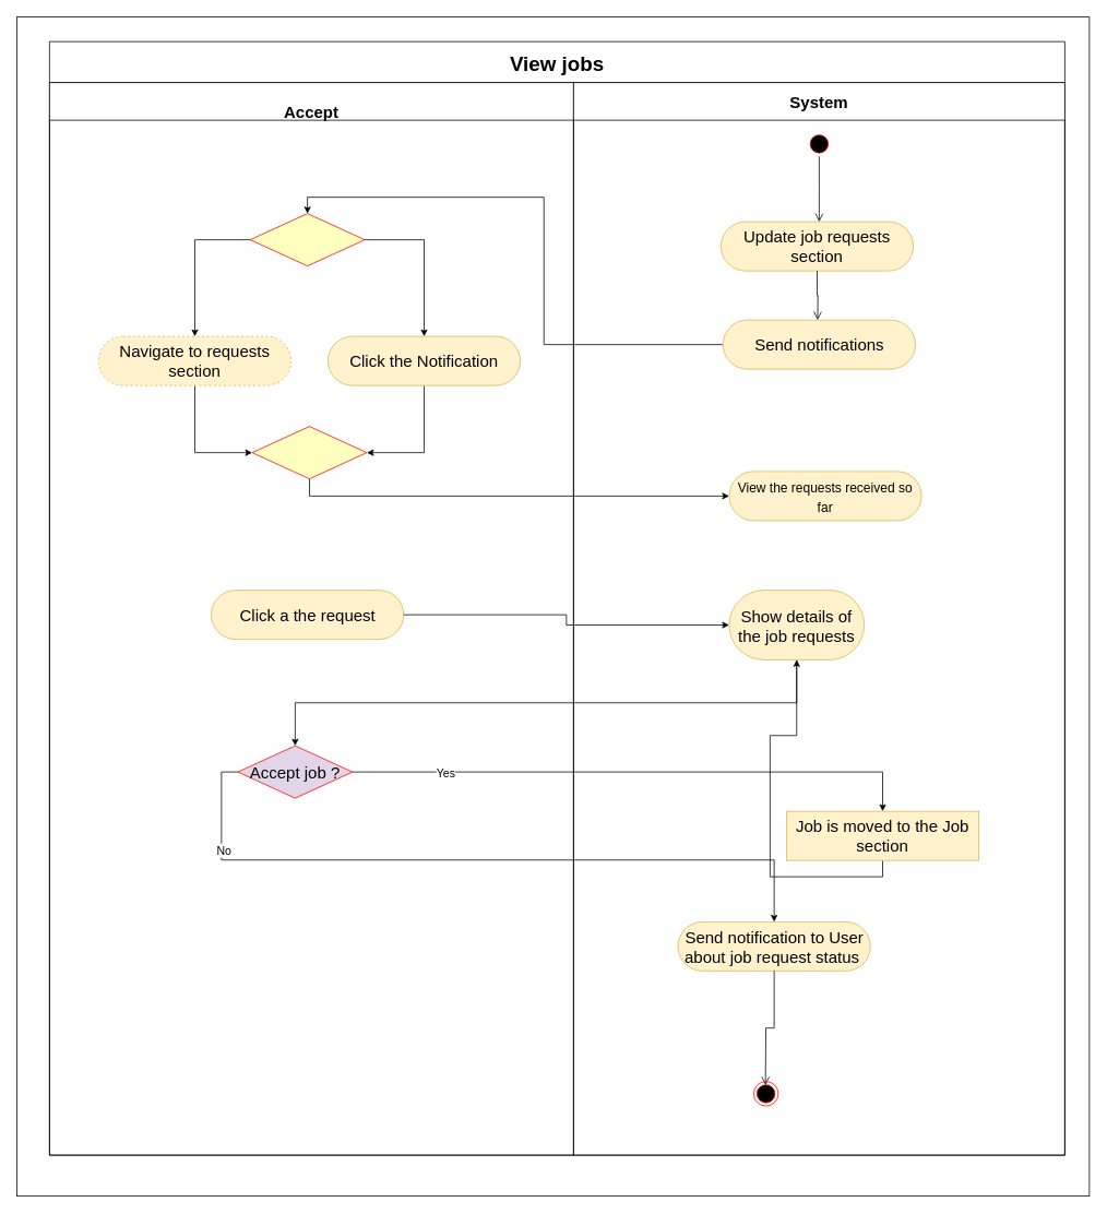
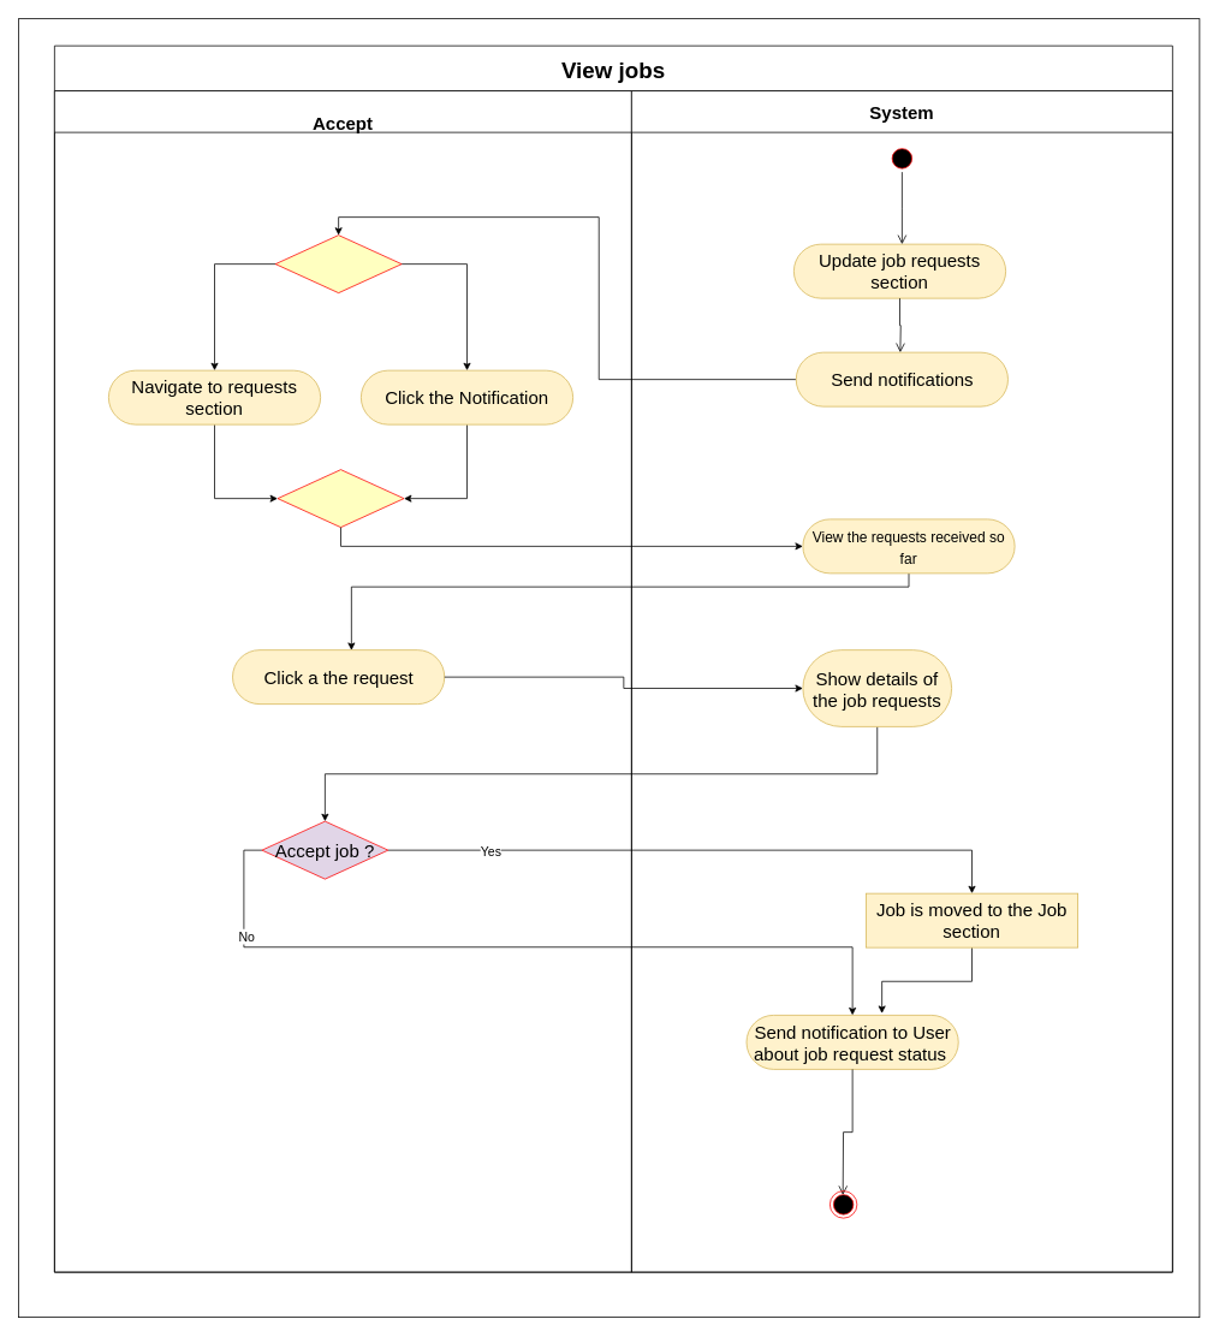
  <mxCell id="0" />
  <mxCell id="1" parent="0" />
  <mxCell id="2" value="View jobs" style="swimlane;childLayout=stackLayout;resizeParent=1;resizeParentMax=0;startSize=50;fontSize=25;swimlaneFillColor=none;fillColor=default;" vertex="1" parent="1"><mxGeometry x="60" width="1240" height="1360" as="geometry" y="50" /></mxCell>
  <mxCell id="3" value="&#10;Accept" style="swimlane;startSize=46;fontSize=20;" vertex="1" parent="2"><mxGeometry y="50" width="640" height="1310" as="geometry"><mxRectangle y="36" width="50" height="1234" as="alternateBounds" /></mxGeometry></mxCell>
  <mxCell id="4" style="edgeStyle=orthogonalEdgeStyle;rounded=0;orthogonalLoop=1;jettySize=auto;html=1;exitX=0.5;exitY=1;exitDx=0;exitDy=0;entryX=0;entryY=0.5;entryDx=0;entryDy=0;" edge="1" parent="3" source="5" target="11"><mxGeometry relative="1" as="geometry" /></mxCell>
- <mxCell id="5" value="Navigate to requests section" style="rounded=1;whiteSpace=wrap;html=1;fontSize=20;arcSize=50;fillColor=#fff2cc;strokeColor=#d6b656;dashed=1;" vertex="1" parent="3"><mxGeometry x="60" y="310" width="235" height="60" as="geometry" /></mxCell>
+ <mxCell id="5" value="Navigate to requests section" style="rounded=1;whiteSpace=wrap;html=1;fontSize=20;arcSize=50;fillColor=#fff2cc;strokeColor=#d6b656;" vertex="1" parent="3"><mxGeometry x="60" y="310" width="235" height="60" as="geometry" /></mxCell>
  <mxCell id="6" style="edgeStyle=orthogonalEdgeStyle;rounded=0;orthogonalLoop=1;jettySize=auto;html=1;exitX=0.5;exitY=1;exitDx=0;exitDy=0;entryX=1;entryY=0.5;entryDx=0;entryDy=0;" edge="1" parent="3" source="7" target="11"><mxGeometry relative="1" as="geometry" /></mxCell>
  <mxCell id="7" value="Click the Notification" style="rounded=1;whiteSpace=wrap;html=1;fontSize=20;arcSize=50;fillColor=#fff2cc;strokeColor=#d6b656;" vertex="1" parent="3"><mxGeometry x="340" y="310" width="235" height="60" as="geometry" /></mxCell>
  <mxCell id="8" style="edgeStyle=orthogonalEdgeStyle;rounded=0;orthogonalLoop=1;jettySize=auto;html=1;exitX=0;exitY=0.5;exitDx=0;exitDy=0;entryX=0.5;entryY=0;entryDx=0;entryDy=0;" edge="1" parent="3" source="10" target="5"><mxGeometry relative="1" as="geometry" /></mxCell>
  <mxCell id="9" style="edgeStyle=orthogonalEdgeStyle;rounded=0;orthogonalLoop=1;jettySize=auto;html=1;exitX=1;exitY=0.5;exitDx=0;exitDy=0;entryX=0.5;entryY=0;entryDx=0;entryDy=0;" edge="1" parent="3" source="10" target="7"><mxGeometry relative="1" as="geometry" /></mxCell>
  <mxCell id="10" value="" style="rhombus;whiteSpace=wrap;html=1;fillColor=#ffffc0;strokeColor=#ff0000;fontSize=20;" vertex="1" parent="3"><mxGeometry x="245" y="160" width="140" height="64" as="geometry" /></mxCell>
  <mxCell id="11" value="" style="rhombus;whiteSpace=wrap;html=1;fillColor=#ffffc0;strokeColor=#ff0000;fontSize=20;" vertex="1" parent="3"><mxGeometry x="247.5" y="420" width="140" height="64" as="geometry" /></mxCell>
  <mxCell id="12" value="&lt;span&gt;Click a the request&lt;/span&gt;" style="rounded=1;whiteSpace=wrap;html=1;fontSize=20;arcSize=50;fillColor=#fff2cc;strokeColor=#d6b656;" vertex="1" parent="3"><mxGeometry x="197.5" y="620" width="235" height="60" as="geometry" /></mxCell>
  <mxCell id="13" value="Accept job ?" style="rhombus;whiteSpace=wrap;html=1;fillColor=#e1d5e7;strokeColor=#ff0000;fontSize=20;" vertex="1" parent="3"><mxGeometry x="230" y="810" width="140" height="64" as="geometry" /></mxCell>
  <mxCell id="14" style="edgeStyle=orthogonalEdgeStyle;rounded=0;orthogonalLoop=1;jettySize=auto;html=1;exitX=0;exitY=0.5;exitDx=0;exitDy=0;entryX=0.5;entryY=0;entryDx=0;entryDy=0;" edge="1" parent="2" source="25" target="10"><mxGeometry relative="1" as="geometry"><mxPoint x="400" y="370" as="targetPoint" /></mxGeometry></mxCell>
  <mxCell id="15" style="edgeStyle=orthogonalEdgeStyle;rounded=0;orthogonalLoop=1;jettySize=auto;html=1;exitX=0.5;exitY=1;exitDx=0;exitDy=0;entryX=0;entryY=0.5;entryDx=0;entryDy=0;" edge="1" parent="2" source="11" target="29"><mxGeometry relative="1" as="geometry" /></mxCell>
+ <mxCell id="16" style="edgeStyle=orthogonalEdgeStyle;rounded=0;orthogonalLoop=1;jettySize=auto;html=1;exitX=0.5;exitY=1;exitDx=0;exitDy=0;entryX=0.561;entryY=0.006;entryDx=0;entryDy=0;entryPerimeter=0;" edge="1" parent="2" source="29" target="12"><mxGeometry relative="1" as="geometry"><Array as="points"><mxPoint x="947" y="600" /><mxPoint x="329" y="600" /></Array></mxGeometry></mxCell>
  <mxCell id="17" style="edgeStyle=orthogonalEdgeStyle;rounded=0;orthogonalLoop=1;jettySize=auto;html=1;exitX=1;exitY=0.5;exitDx=0;exitDy=0;entryX=0;entryY=0.5;entryDx=0;entryDy=0;" edge="1" parent="2" source="12" target="30"><mxGeometry relative="1" as="geometry" /></mxCell>
  <mxCell id="18" style="edgeStyle=orthogonalEdgeStyle;rounded=0;orthogonalLoop=1;jettySize=auto;html=1;exitX=0.5;exitY=1;exitDx=0;exitDy=0;entryX=0.5;entryY=0;entryDx=0;entryDy=0;" edge="1" parent="2" source="30" target="13"><mxGeometry relative="1" as="geometry" /></mxCell>
  <mxCell id="19" style="edgeStyle=orthogonalEdgeStyle;rounded=0;orthogonalLoop=1;jettySize=auto;html=1;exitX=1;exitY=0.5;exitDx=0;exitDy=0;entryX=0.5;entryY=0;entryDx=0;entryDy=0;" edge="1" parent="2" source="13" target="32"><mxGeometry relative="1" as="geometry" /></mxCell>
  <mxCell id="20" value="&lt;font style=&quot;font-size: 14px;&quot;&gt;Yes&lt;/font&gt;" style="edgeLabel;html=1;align=center;verticalAlign=middle;resizable=0;points=[];" connectable="0" vertex="1" parent="19"><mxGeometry x="-0.676" y="-1" relative="1" as="geometry"><mxPoint as="offset" /></mxGeometry></mxCell>
  <mxCell id="21" style="edgeStyle=orthogonalEdgeStyle;rounded=0;orthogonalLoop=1;jettySize=auto;html=1;exitX=0;exitY=0.5;exitDx=0;exitDy=0;entryX=0.5;entryY=0;entryDx=0;entryDy=0;" edge="1" parent="2" source="13" target="33"><mxGeometry relative="1" as="geometry" /></mxCell>
  <mxCell id="22" value="&lt;font style=&quot;font-size: 14px;&quot;&gt;No&lt;/font&gt;" style="edgeLabel;html=1;align=center;verticalAlign=middle;resizable=0;points=[];" connectable="0" vertex="1" parent="21"><mxGeometry x="-0.737" y="2" relative="1" as="geometry"><mxPoint as="offset" /></mxGeometry></mxCell>
  <mxCell id="23" value="System" style="swimlane;startSize=46;fontSize=20;gradientColor=none;strokeColor=#000000;" vertex="1" parent="2"><mxGeometry x="640" y="50" width="600" height="1310" as="geometry" /></mxCell>
  <mxCell id="24" value="Update job&amp;nbsp;&lt;span&gt;requests section&lt;/span&gt;" style="rounded=1;whiteSpace=wrap;html=1;fontSize=20;arcSize=50;fillColor=#fff2cc;strokeColor=#d6b656;" vertex="1" parent="23"><mxGeometry x="180" y="170" width="235" height="60" as="geometry" /></mxCell>
  <mxCell id="25" value="Send notifications" style="rounded=1;whiteSpace=wrap;html=1;fontSize=20;arcSize=50;fillColor=#fff2cc;strokeColor=#d6b656;" vertex="1" parent="23"><mxGeometry x="182.5" y="290" width="235" height="60" as="geometry" /></mxCell>
  <mxCell id="26" value="" style="ellipse;html=1;shape=startState;fillColor=#000000;strokeColor=#ff0000;fontSize=20;" vertex="1" parent="23"><mxGeometry x="285" y="60" width="30" height="30" as="geometry" /></mxCell>
  <mxCell id="27" value="" style="edgeStyle=orthogonalEdgeStyle;html=1;verticalAlign=bottom;endArrow=open;endSize=8;strokeColor=#000000;rounded=0;fontSize=20;exitX=0.5;exitY=1;exitDx=0;exitDy=0;" edge="1" parent="23" source="26"><mxGeometry relative="1" as="geometry"><mxPoint x="300" y="170" as="targetPoint" /><mxPoint x="680" y="90" as="sourcePoint" /></mxGeometry></mxCell>
  <mxCell id="28" value="" style="edgeStyle=orthogonalEdgeStyle;html=1;verticalAlign=bottom;endArrow=open;endSize=8;strokeColor=#000000;rounded=0;fontSize=20;exitX=0.5;exitY=1;exitDx=0;exitDy=0;" edge="1" parent="23" source="24"><mxGeometry relative="1" as="geometry"><mxPoint x="298" y="290" as="targetPoint" /><mxPoint x="310" y="100" as="sourcePoint" /></mxGeometry></mxCell>
  <mxCell id="29" value="&lt;span style=&quot;font-size:12.0pt;mso-bidi-font-size:11.0pt;&lt;br/&gt;font-family:&amp;quot;Times New Roman&amp;quot;,&amp;quot;serif&amp;quot;;mso-fareast-font-family:Calibri;&lt;br/&gt;mso-fareast-theme-font:minor-latin;mso-ansi-language:EN-US;mso-fareast-language:&lt;br/&gt;EN-US;mso-bidi-language:TA&quot;&gt;View the requests received so far&lt;/span&gt;" style="rounded=1;whiteSpace=wrap;html=1;fontSize=20;arcSize=50;fillColor=#fff2cc;strokeColor=#d6b656;" vertex="1" parent="23"><mxGeometry x="190" y="475" width="235" height="60" as="geometry" /></mxCell>
  <mxCell id="30" value="&lt;span&gt;Show details of the job requests&lt;/span&gt;" style="rounded=1;whiteSpace=wrap;html=1;fontSize=20;arcSize=50;fillColor=#fff2cc;strokeColor=#d6b656;" vertex="1" parent="23"><mxGeometry x="190" y="620" width="165" height="85" as="geometry" /></mxCell>
- <mxCell id="31" style="edgeStyle=orthogonalEdgeStyle;rounded=0;orthogonalLoop=1;jettySize=auto;html=1;exitX=0.5;exitY=1;exitDx=0;exitDy=0;fontSize=14;" edge="1" parent="23" source="32" target="30"><mxGeometry relative="1" as="geometry" /></mxCell>
+ <mxCell id="31" style="edgeStyle=orthogonalEdgeStyle;rounded=0;orthogonalLoop=1;jettySize=auto;html=1;exitX=0.5;exitY=1;exitDx=0;exitDy=0;entryX=0.639;entryY=-0.033;entryDx=0;entryDy=0;entryPerimeter=0;fontSize=14;" edge="1" parent="23" source="32" target="33"><mxGeometry relative="1" as="geometry" /></mxCell>
  <mxCell id="32" value="&lt;span&gt;Job is moved to the Job section&lt;/span&gt;" style="whiteSpace=wrap;html=1;fontSize=20;arcSize=50;fillColor=#fff2cc;strokeColor=#d6b656;rounded=0;" vertex="1" parent="23"><mxGeometry x="260" y="890" width="235" height="60" as="geometry" /></mxCell>
  <mxCell id="33" value="&lt;span&gt;Send notification to User about job request status&amp;nbsp;&lt;/span&gt;" style="rounded=1;whiteSpace=wrap;html=1;fontSize=20;arcSize=50;fillColor=#fff2cc;strokeColor=#d6b656;" vertex="1" parent="23"><mxGeometry x="127.5" y="1025" width="235" height="60" as="geometry" /></mxCell>
  <mxCell id="34" value="" style="edgeStyle=orthogonalEdgeStyle;html=1;verticalAlign=bottom;endArrow=open;endSize=8;strokeColor=#000000;rounded=0;fontSize=20;exitX=0.5;exitY=1;exitDx=0;exitDy=0;entryX=0;entryY=0;entryDx=0;entryDy=0;" edge="1" parent="23" source="33"><mxGeometry relative="1" as="geometry"><mxPoint x="234.393" y="1224.393" as="targetPoint" /><mxPoint x="347.5" y="1150" as="sourcePoint" /></mxGeometry></mxCell>
  <mxCell id="35" value="" style="ellipse;html=1;shape=endState;fillColor=#000000;strokeColor=#ff0000;fontSize=20;direction=west;" vertex="1" parent="23"><mxGeometry x="220" y="1220" width="30" height="30" as="geometry" /></mxCell>
  <mxCell id="36" value="" style="rounded=0;whiteSpace=wrap;html=1;fillColor=none;" vertex="1" parent="1"><mxGeometry x="20" y="20" width="1310" height="1440" as="geometry" /></mxCell>
